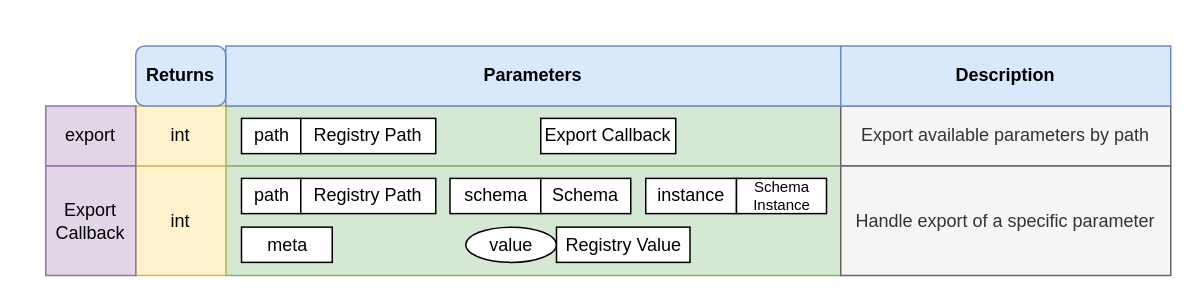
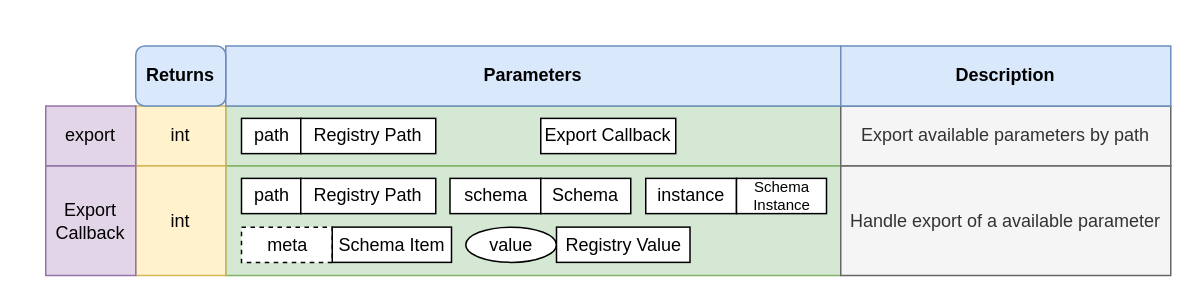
  <mxCell id="0" />
  <mxCell id="1" parent="0" />
  <mxCell id="2" value="" style="rounded=0;whiteSpace=wrap;html=1;strokeColor=none;" parent="1" vertex="1"><mxGeometry x="20" y="20" width="710" height="100" as="geometry" /></mxCell>
  <mxCell id="3" value="" style="rounded=0;whiteSpace=wrap;html=1;fillColor=#d5e8d4;strokeColor=#82b366;" parent="1" vertex="1"><mxGeometry x="150" y="70" width="410" height="40" as="geometry" /></mxCell>
  <mxCell id="4" value="int" style="rounded=0;whiteSpace=wrap;html=1;fillColor=#fff2cc;strokeColor=#d6b656;" parent="1" vertex="1"><mxGeometry x="90" y="70" width="60" height="40" as="geometry" /></mxCell>
  <mxCell id="5" value="export" style="rounded=0;whiteSpace=wrap;html=1;fillColor=#e1d5e7;strokeColor=#9673a6;" parent="1" vertex="1"><mxGeometry x="30" y="70" width="60" height="40" as="geometry" /></mxCell>
  <mxCell id="6" value="path" style="rounded=0;whiteSpace=wrap;html=1;" parent="1" vertex="1"><mxGeometry x="160.5" y="78.25" width="39.5" height="23.5" as="geometry" /></mxCell>
  <mxCell id="7" value="Registry Path" style="rounded=0;whiteSpace=wrap;html=1;" parent="1" vertex="1"><mxGeometry x="200" y="78.25" width="90" height="23.5" as="geometry" /></mxCell>
  <mxCell id="8" value="Export Callback" style="rounded=0;whiteSpace=wrap;html=1;" parent="1" vertex="1"><mxGeometry x="360" y="78.25" width="90" height="23.5" as="geometry" /></mxCell>
  <mxCell id="9" value="&lt;b&gt;Parameters&lt;/b&gt;" style="rounded=0;whiteSpace=wrap;html=1;align=center;fillColor=#dae8fc;strokeColor=#6c8ebf;" parent="1" vertex="1"><mxGeometry x="150" y="30" width="410" height="40" as="geometry" /></mxCell>
  <mxCell id="10" value="&lt;b&gt;Returns&lt;/b&gt;" style="whiteSpace=wrap;html=1;align=center;fillColor=#dae8fc;strokeColor=#6c8ebf;rounded=1;" parent="1" vertex="1"><mxGeometry x="90" y="30" width="60" height="40" as="geometry" /></mxCell>
  <mxCell id="11" value="Export available parameters by path" style="rounded=0;whiteSpace=wrap;html=1;fillColor=#f5f5f5;strokeColor=#666666;fontColor=#333333;" parent="1" vertex="1"><mxGeometry x="560" y="70" width="220" height="40" as="geometry" /></mxCell>
  <mxCell id="12" value="&lt;b&gt;Description&lt;/b&gt;" style="rounded=0;whiteSpace=wrap;html=1;align=center;fillColor=#dae8fc;strokeColor=#6c8ebf;" parent="1" vertex="1"><mxGeometry x="560" y="30" width="220" height="40" as="geometry" /></mxCell>
  <mxCell id="13" value="" style="rounded=0;whiteSpace=wrap;html=1;fillColor=#d5e8d4;strokeColor=#82b366;" vertex="1" parent="1"><mxGeometry x="150" y="110" width="410" height="73" as="geometry" /></mxCell>
  <mxCell id="14" value="int" style="rounded=0;whiteSpace=wrap;html=1;fillColor=#fff2cc;strokeColor=#d6b656;" vertex="1" parent="1"><mxGeometry x="90" y="110" width="60" height="73" as="geometry" /></mxCell>
  <mxCell id="15" value="Export Callback" style="rounded=0;whiteSpace=wrap;html=1;fillColor=#e1d5e7;strokeColor=#9673a6;" vertex="1" parent="1"><mxGeometry x="30" y="110" width="60" height="73" as="geometry" /></mxCell>
  <mxCell id="16" value="path" style="rounded=0;whiteSpace=wrap;html=1;" vertex="1" parent="1"><mxGeometry x="160.5" y="118.25" width="39.5" height="23.5" as="geometry" /></mxCell>
  <mxCell id="17" value="Registry Path" style="rounded=0;whiteSpace=wrap;html=1;" vertex="1" parent="1"><mxGeometry x="200" y="118.25" width="90" height="23.5" as="geometry" /></mxCell>
  <mxCell id="18" value="schema" style="rounded=0;whiteSpace=wrap;html=1;" vertex="1" parent="1"><mxGeometry x="299.5" y="118.25" width="60.5" height="23.5" as="geometry" /></mxCell>
  <mxCell id="19" value="Schema" style="rounded=0;whiteSpace=wrap;html=1;" vertex="1" parent="1"><mxGeometry x="360" y="118.25" width="60" height="23.5" as="geometry" /></mxCell>
- <mxCell id="20" value="Handle export of a specific parameter" style="rounded=0;whiteSpace=wrap;html=1;fillColor=#f5f5f5;strokeColor=#666666;fontColor=#333333;" vertex="1" parent="1"><mxGeometry x="560" y="110" width="220" height="73" as="geometry" /></mxCell>
+ <mxCell id="20" value="Handle export of a available parameter" style="rounded=0;whiteSpace=wrap;html=1;fillColor=#f5f5f5;strokeColor=#666666;fontColor=#333333;" vertex="1" parent="1"><mxGeometry x="560" y="110" width="220" height="73" as="geometry" /></mxCell>
  <mxCell id="21" value="instance" style="rounded=0;whiteSpace=wrap;html=1;" vertex="1" parent="1"><mxGeometry x="430" y="118.25" width="60.5" height="23.5" as="geometry" /></mxCell>
  <mxCell id="22" value="&lt;font style=&quot;font-size: 10px; line-height: 0.8;&quot;&gt;Schema Instance&lt;/font&gt;" style="rounded=0;whiteSpace=wrap;html=1;fontSize=10;" vertex="1" parent="1"><mxGeometry x="490.5" y="118.25" width="60" height="23.5" as="geometry" /></mxCell>
  <mxCell id="23" value="value" style="ellipse;whiteSpace=wrap;html=1;" vertex="1" parent="1"><mxGeometry x="310" y="150.75" width="60.5" height="23.5" as="geometry" /></mxCell>
  <mxCell id="24" value="Registry Value" style="rounded=0;whiteSpace=wrap;html=1;fontSize=12;" vertex="1" parent="1"><mxGeometry x="370.5" y="150.75" width="89" height="23.5" as="geometry" /></mxCell>
- <mxCell id="25" value="meta" style="rounded=0;whiteSpace=wrap;html=1;" vertex="1" parent="1"><mxGeometry x="160.5" y="150.75" width="60.5" height="23.5" as="geometry" /></mxCell>
+ <mxCell id="25" value="meta" style="rounded=0;whiteSpace=wrap;html=1;dashed=1;" vertex="1" parent="1"><mxGeometry x="160.5" y="150.75" width="60.5" height="23.5" as="geometry" /></mxCell>
+ <mxCell id="26" value="Schema Item" style="rounded=0;whiteSpace=wrap;html=1;fontSize=12;" vertex="1" parent="1"><mxGeometry x="221" y="150.75" width="79.5" height="23.5" as="geometry" /></mxCell>
